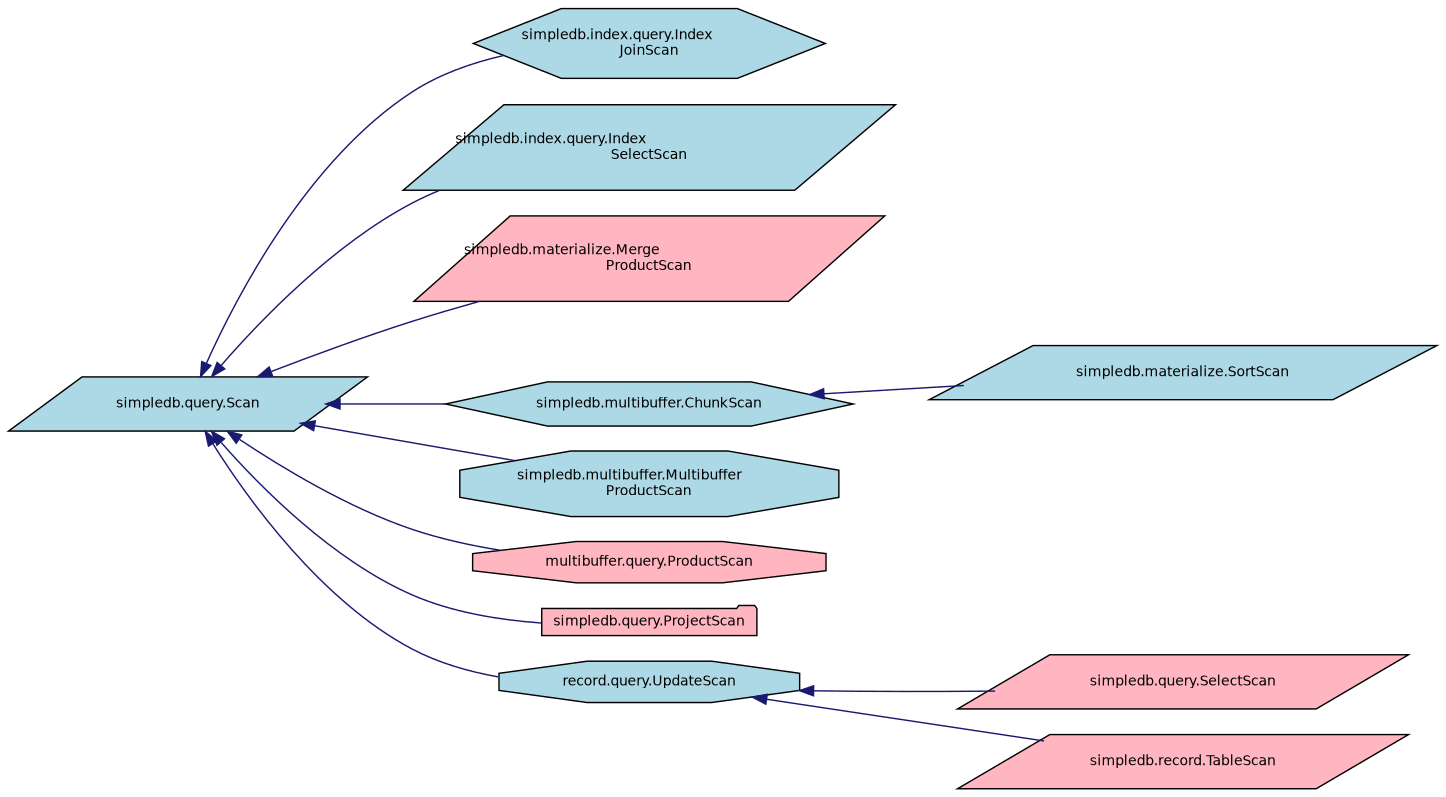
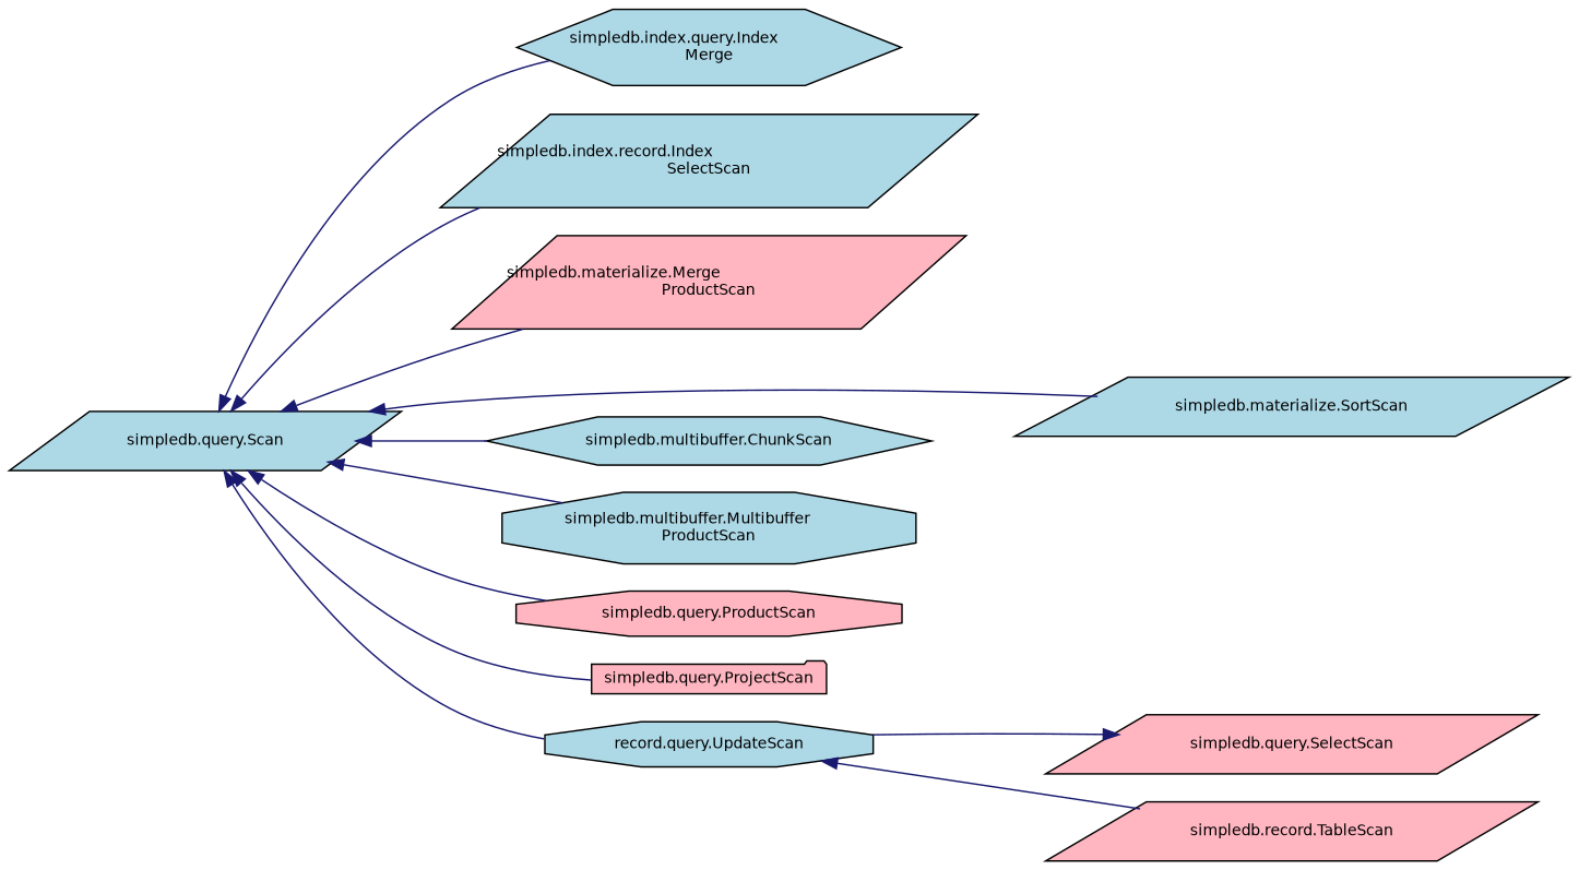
  digraph {
    rankdir=LR
    node [color=black fillcolor=lightblue fontname=Helvetica fontsize=10 shape=parallelogram style=filled]
    edge [color=midnightblue dir=back fontname=Helvetica fontsize=10 labelfontname=Helvetica labelfontsize=10 style=solid]
    n1 [fontcolor=black height=0.2 label="simpledb.query.Scan" width=0.4]
-   n2 [height=0.2 label="simpledb.index.query.Index\lJoinScan" shape=hexagon width=0.4]
-   n3 [height=0.2 label="simpledb.index.query.Index\lSelectScan" width=0.4]
+   n2 [height=0.2 label="simpledb.index.query.Index\lMerge" shape=hexagon width=0.4]
+   n3 [height=0.2 label="simpledb.index.record.Index\lSelectScan" width=0.4]
    n4 [fillcolor=lightpink height=0.2 label="simpledb.materialize.Merge\lProductScan" width=0.4]
    n5 [height=0.2 label="simpledb.materialize.SortScan" width=0.4]
    n6 [height=0.2 label="simpledb.multibuffer.ChunkScan" shape=hexagon width=0.4]
    n7 [height=0.2 label="simpledb.multibuffer.Multibuffer\lProductScan" shape=octagon width=0.4]
-   n8 [fillcolor=lightpink height=0.2 label="multibuffer.query.ProductScan" shape=octagon width=0.4]
+   n8 [fillcolor=lightpink height=0.2 label="simpledb.query.ProductScan" shape=octagon width=0.4]
    n9 [fillcolor=lightpink height=0.2 label="simpledb.query.ProjectScan" shape=folder width=0.4]
    n10 [height=0.2 label="record.query.UpdateScan" shape=octagon width=0.4]
    n11 [fillcolor=lightpink height=0.2 label="simpledb.query.SelectScan" width=0.4]
    n12 [fillcolor=lightpink height=0.2 label="simpledb.record.TableScan" width=0.4]
    n1 -> n2
    n1 -> n3
    n1 -> n4
-   n6 -> n5
+   n1 -> n5
    n1 -> n6
    n1 -> n7
    n1 -> n8
    n1 -> n9
    n1 -> n10
-   n10 -> n11
+   n11 -> n10
    n10 -> n12
  }
